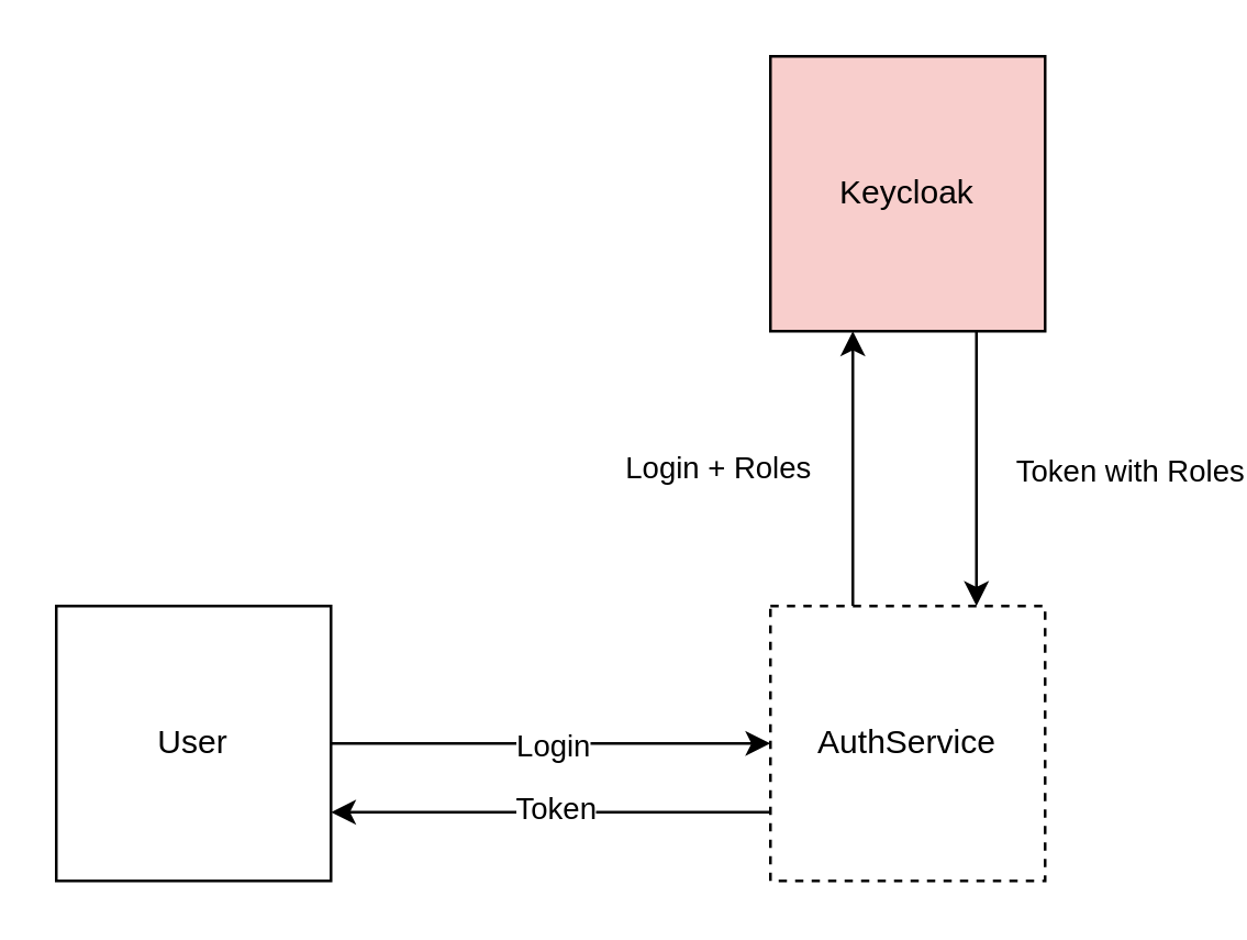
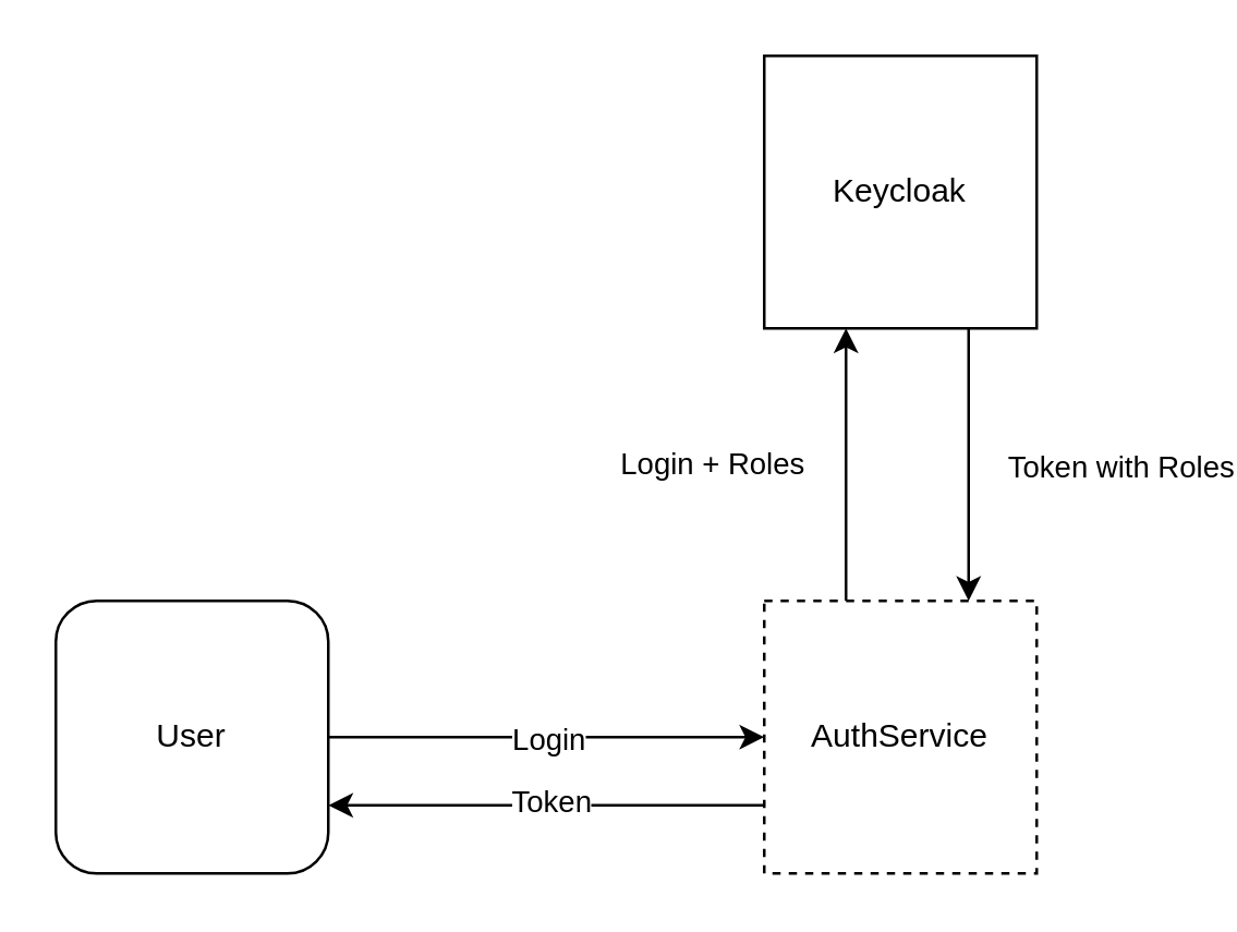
  <mxCell id="0" />
  <mxCell id="1" parent="0" />
  <mxCell id="2" value="" style="edgeStyle=orthogonalEdgeStyle;rounded=0;orthogonalLoop=1;jettySize=auto;html=1;" edge="1" parent="1" source="4" target="7"><mxGeometry relative="1" as="geometry"><Array as="points"><mxPoint x="310" y="190" /><mxPoint x="310" y="190" /></Array></mxGeometry></mxCell>
  <mxCell id="3" value="Login + Roles" style="edgeLabel;html=1;align=center;verticalAlign=middle;resizable=0;points=[];" vertex="1" connectable="0" parent="2"><mxGeometry x="0.02" y="-4" relative="1" as="geometry"><mxPoint x="-54" as="offset" /></mxGeometry></mxCell>
  <mxCell id="4" value="AuthService" style="whiteSpace=wrap;html=1;aspect=fixed;dashed=1;" vertex="1" parent="1"><mxGeometry x="280" y="220" width="100" height="100" as="geometry" /></mxCell>
  <mxCell id="5" style="edgeStyle=orthogonalEdgeStyle;rounded=0;orthogonalLoop=1;jettySize=auto;html=1;entryX=0.75;entryY=0;entryDx=0;entryDy=0;exitX=0.75;exitY=1;exitDx=0;exitDy=0;" edge="1" parent="1" source="7" target="4"><mxGeometry relative="1" as="geometry"><mxPoint x="430" y="220" as="targetPoint" /></mxGeometry></mxCell>
  <mxCell id="6" value="Token with Roles" style="edgeLabel;html=1;align=center;verticalAlign=middle;resizable=0;points=[];" vertex="1" connectable="0" parent="5"><mxGeometry x="0.04" relative="1" as="geometry"><mxPoint x="55" y="-2" as="offset" /></mxGeometry></mxCell>
- <mxCell id="7" value="Keycloak" style="whiteSpace=wrap;html=1;aspect=fixed;fillColor=#f8cecc;" vertex="1" parent="1"><mxGeometry x="280" y="20" width="100" height="100" as="geometry" /></mxCell>
+ <mxCell id="7" value="Keycloak" style="whiteSpace=wrap;html=1;aspect=fixed;" vertex="1" parent="1"><mxGeometry x="280" y="20" width="100" height="100" as="geometry" /></mxCell>
  <mxCell id="8" value="" style="edgeStyle=orthogonalEdgeStyle;rounded=0;orthogonalLoop=1;jettySize=auto;html=1;entryX=0;entryY=0.5;entryDx=0;entryDy=0;" edge="1" parent="1" source="10" target="4"><mxGeometry relative="1" as="geometry"><mxPoint x="160" y="270" as="targetPoint" /></mxGeometry></mxCell>
  <mxCell id="9" value="Login" style="edgeLabel;html=1;align=center;verticalAlign=middle;resizable=0;points=[];" vertex="1" connectable="0" parent="8"><mxGeometry x="-0.312" y="-3" relative="1" as="geometry"><mxPoint x="25" y="-3" as="offset" /></mxGeometry></mxCell>
- <mxCell id="10" value="User" style="whiteSpace=wrap;html=1;aspect=fixed;" vertex="1" parent="1"><mxGeometry x="20" y="220" width="100" height="100" as="geometry" /></mxCell>
+ <mxCell id="10" value="User" style="whiteSpace=wrap;html=1;aspect=fixed;rounded=1;" vertex="1" parent="1"><mxGeometry x="20" y="220" width="100" height="100" as="geometry" /></mxCell>
  <mxCell id="11" style="edgeStyle=orthogonalEdgeStyle;rounded=0;orthogonalLoop=1;jettySize=auto;html=1;entryX=1;entryY=0.75;entryDx=0;entryDy=0;exitX=0;exitY=0.75;exitDx=0;exitDy=0;" edge="1" parent="1" source="4" target="10"><mxGeometry relative="1" as="geometry"><mxPoint x="365" y="230" as="targetPoint" /><mxPoint x="365" y="130" as="sourcePoint" /></mxGeometry></mxCell>
  <mxCell id="12" value="Token" style="edgeLabel;html=1;align=center;verticalAlign=middle;resizable=0;points=[];" vertex="1" connectable="0" parent="11"><mxGeometry x="-0.013" y="-2" relative="1" as="geometry"><mxPoint as="offset" /></mxGeometry></mxCell>
